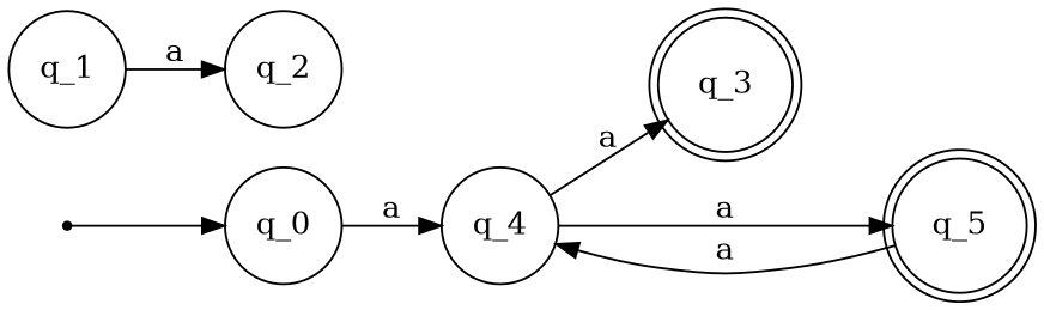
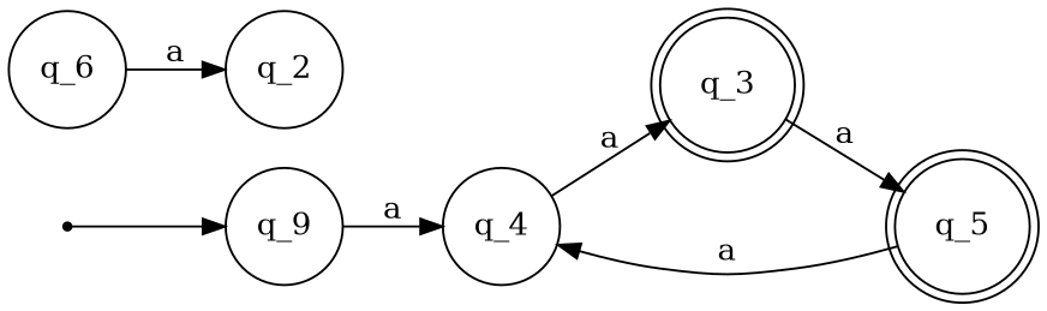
  digraph {
    rankdir=LR
    node [shape=circle]
    qi [shape=point]
-   q_0
+   q_0 [label=q_9]
    q_4
    q_3 [shape=doublecircle]
    q_5 [shape=doublecircle]
-   q_1
+   q_1 [label=q_6]
    q_2
    qi -> q_0
    q_0 -> q_4 [label=a]
    q_4 -> q_3 [label=a]
-   q_4 -> q_5 [label=a]
+   q_3 -> q_5 [label=a]
    q_5 -> q_4 [label=a]
    q_1 -> q_2 [label=a]
  }
